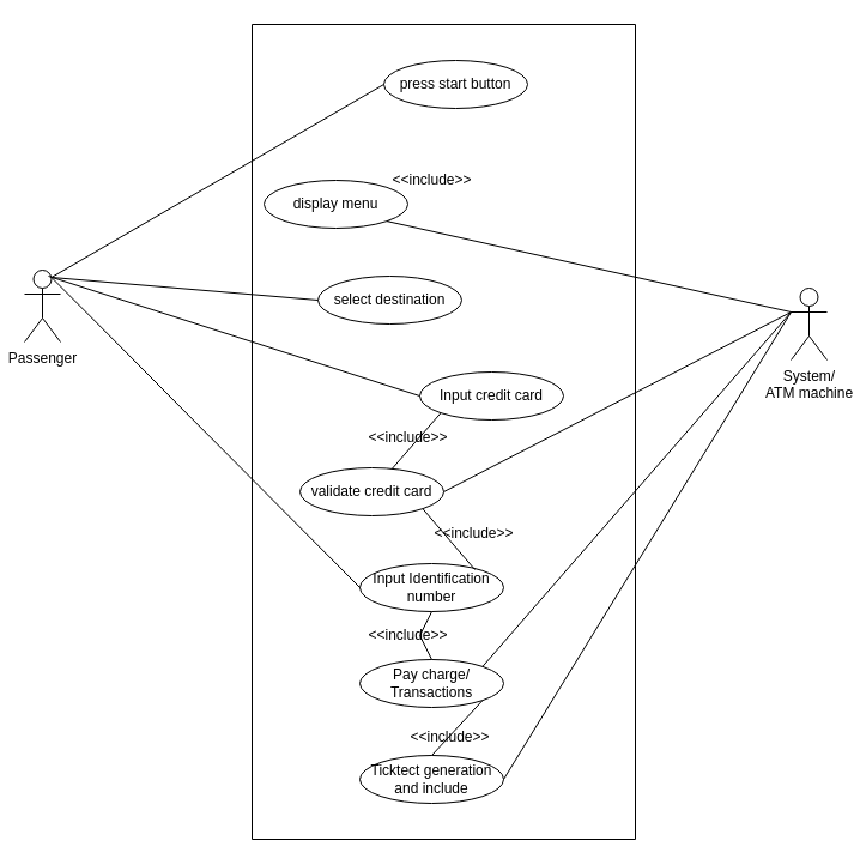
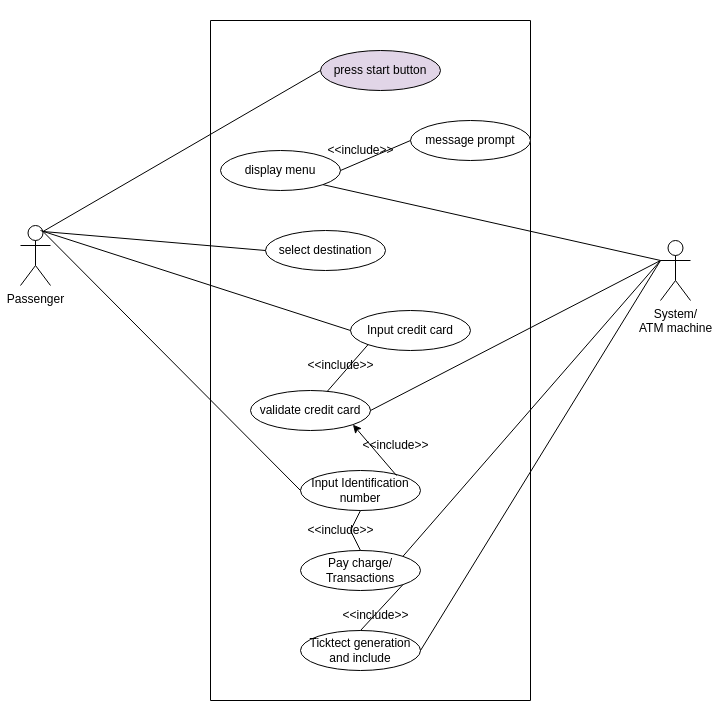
  <mxCell id="0" />
  <mxCell id="1" parent="0" />
  <mxCell id="2" value="" style="swimlane;startSize=0;" vertex="1" parent="1"><mxGeometry x="210" y="20" width="320" height="680" as="geometry" /></mxCell>
- <mxCell id="3" value="press start button" style="ellipse;whiteSpace=wrap;html=1;" vertex="1" parent="2"><mxGeometry x="110" y="30" width="120" height="40" as="geometry" /></mxCell>
+ <mxCell id="3" value="press start button" style="ellipse;whiteSpace=wrap;html=1;fillColor=#e1d5e7;" vertex="1" parent="2"><mxGeometry x="110" y="30" width="120" height="40" as="geometry" /></mxCell>
+ <mxCell id="4" value="message prompt" style="ellipse;whiteSpace=wrap;html=1;" vertex="1" parent="2"><mxGeometry x="200" y="100" width="120" height="40" as="geometry" /></mxCell>
  <mxCell id="5" value="display menu" style="ellipse;whiteSpace=wrap;html=1;" vertex="1" parent="2"><mxGeometry x="10" y="130" width="120" height="40" as="geometry" /></mxCell>
  <mxCell id="6" value="Input credit card" style="ellipse;whiteSpace=wrap;html=1;" vertex="1" parent="2"><mxGeometry x="140" y="290" width="120" height="40" as="geometry" /></mxCell>
  <mxCell id="7" value="Input Identification number" style="ellipse;whiteSpace=wrap;html=1;" vertex="1" parent="2"><mxGeometry x="90" y="450" width="120" height="40" as="geometry" /></mxCell>
+ <mxCell id="8" value="" style="endArrow=none;html=1;rounded=0;entryX=0;entryY=0.5;entryDx=0;entryDy=0;exitX=1;exitY=0.5;exitDx=0;exitDy=0;" edge="1" parent="2" source="5" target="4"><mxGeometry width="50" height="50" relative="1" as="geometry"><mxPoint x="130" y="200" as="sourcePoint" /><mxPoint x="180" y="150" as="targetPoint" /></mxGeometry></mxCell>
  <mxCell id="9" value="validate credit card" style="ellipse;whiteSpace=wrap;html=1;" vertex="1" parent="2"><mxGeometry x="40" y="370" width="120" height="40" as="geometry" /></mxCell>
  <mxCell id="10" value="" style="endArrow=none;html=1;rounded=0;entryX=0;entryY=1;entryDx=0;entryDy=0;" edge="1" parent="2" source="9" target="6"><mxGeometry width="50" height="50" relative="1" as="geometry"><mxPoint x="140" y="330" as="sourcePoint" /><mxPoint x="190" y="280" as="targetPoint" /></mxGeometry></mxCell>
  <mxCell id="11" value="&amp;lt;&amp;lt;include&amp;gt;&amp;gt;" style="text;html=1;align=center;verticalAlign=middle;resizable=0;points=[];autosize=1;strokeColor=none;fillColor=none;" vertex="1" parent="2"><mxGeometry x="85" y="330" width="90" height="30" as="geometry" /></mxCell>
  <mxCell id="12" value="select destination" style="ellipse;whiteSpace=wrap;html=1;" vertex="1" parent="2"><mxGeometry x="55" y="210" width="120" height="40" as="geometry" /></mxCell>
  <mxCell id="13" value="Pay charge/ Transactions" style="ellipse;whiteSpace=wrap;html=1;" vertex="1" parent="2"><mxGeometry x="90" y="530" width="120" height="40" as="geometry" /></mxCell>
- <mxCell id="14" value="" style="endArrow=none;html=1;rounded=0;entryX=1;entryY=1;entryDx=0;entryDy=0;exitX=0.8;exitY=0.125;exitDx=0;exitDy=0;exitPerimeter=0;" edge="1" parent="2" source="7" target="9"><mxGeometry width="50" height="50" relative="1" as="geometry"><mxPoint x="240" y="440" as="sourcePoint" /><mxPoint x="290" y="390" as="targetPoint" /></mxGeometry></mxCell>
+ <mxCell id="14" value="" style="endArrow=classic;html=1;rounded=0;entryX=1;entryY=1;entryDx=0;entryDy=0;exitX=0.8;exitY=0.125;exitDx=0;exitDy=0;exitPerimeter=0;" edge="1" parent="2" source="7" target="9"><mxGeometry width="50" height="50" relative="1" as="geometry"><mxPoint x="240" y="440" as="sourcePoint" /><mxPoint x="290" y="390" as="targetPoint" /></mxGeometry></mxCell>
  <mxCell id="15" value="&amp;lt;&amp;lt;include&amp;gt;&amp;gt;" style="text;html=1;align=center;verticalAlign=middle;resizable=0;points=[];autosize=1;strokeColor=none;fillColor=none;" vertex="1" parent="2"><mxGeometry x="140" y="410" width="90" height="30" as="geometry" /></mxCell>
  <mxCell id="16" value="Ticktect generation and include" style="ellipse;whiteSpace=wrap;html=1;" vertex="1" parent="2"><mxGeometry x="90" y="610" width="120" height="40" as="geometry" /></mxCell>
  <mxCell id="17" value="" style="endArrow=none;html=1;rounded=0;entryX=0.5;entryY=1;entryDx=0;entryDy=0;exitX=0.5;exitY=0;exitDx=0;exitDy=0;" edge="1" parent="2" source="13" target="7"><mxGeometry width="50" height="50" relative="1" as="geometry"><mxPoint x="30" y="610" as="sourcePoint" /><mxPoint x="80" y="560" as="targetPoint" /><Array as="points"><mxPoint x="140" y="510" /></Array></mxGeometry></mxCell>
  <mxCell id="18" value="&amp;lt;&amp;lt;include&amp;gt;&amp;gt;" style="text;html=1;align=center;verticalAlign=middle;resizable=0;points=[];autosize=1;strokeColor=none;fillColor=none;" vertex="1" parent="2"><mxGeometry x="120" y="580" width="90" height="30" as="geometry" /></mxCell>
  <mxCell id="19" value="" style="endArrow=none;html=1;rounded=0;entryX=1;entryY=1;entryDx=0;entryDy=0;exitX=0.5;exitY=0;exitDx=0;exitDy=0;" edge="1" parent="2" source="16" target="13"><mxGeometry width="50" height="50" relative="1" as="geometry"><mxPoint x="10" y="640" as="sourcePoint" /><mxPoint x="60" y="590" as="targetPoint" /></mxGeometry></mxCell>
  <mxCell id="20" value="Passenger" style="shape=umlActor;verticalLabelPosition=bottom;verticalAlign=top;html=1;outlineConnect=0;" vertex="1" parent="1"><mxGeometry x="20" y="225" width="30" height="60" as="geometry" /></mxCell>
  <mxCell id="21" value="System/&lt;br&gt;ATM machine" style="shape=umlActor;verticalLabelPosition=bottom;verticalAlign=top;html=1;outlineConnect=0;" vertex="1" parent="1"><mxGeometry x="660" y="240" width="30" height="60" as="geometry" /></mxCell>
  <mxCell id="22" value="" style="endArrow=none;html=1;rounded=0;entryX=0;entryY=0.5;entryDx=0;entryDy=0;exitX=0.75;exitY=0.1;exitDx=0;exitDy=0;exitPerimeter=0;" edge="1" parent="1" source="20" target="3"><mxGeometry width="50" height="50" relative="1" as="geometry"><mxPoint x="30" y="220" as="sourcePoint" /><mxPoint x="80" y="170" as="targetPoint" /></mxGeometry></mxCell>
  <mxCell id="23" value="" style="endArrow=none;html=1;rounded=0;entryX=0;entryY=0.333;entryDx=0;entryDy=0;entryPerimeter=0;exitX=1;exitY=1;exitDx=0;exitDy=0;" edge="1" parent="1" source="5" target="21"><mxGeometry width="50" height="50" relative="1" as="geometry"><mxPoint x="560" y="230" as="sourcePoint" /><mxPoint x="610" y="180" as="targetPoint" /></mxGeometry></mxCell>
  <mxCell id="24" value="&amp;lt;&amp;lt;include&amp;gt;&amp;gt;" style="text;html=1;align=center;verticalAlign=middle;resizable=0;points=[];autosize=1;strokeColor=none;fillColor=none;" vertex="1" parent="1"><mxGeometry x="315" y="135" width="90" height="30" as="geometry" /></mxCell>
  <mxCell id="25" value="" style="endArrow=none;html=1;rounded=0;exitX=0.75;exitY=0.1;exitDx=0;exitDy=0;exitPerimeter=0;entryX=0;entryY=0.5;entryDx=0;entryDy=0;" edge="1" parent="1" source="20" target="12"><mxGeometry width="50" height="50" relative="1" as="geometry"><mxPoint x="100" y="440" as="sourcePoint" /><mxPoint x="150" y="390" as="targetPoint" /></mxGeometry></mxCell>
  <mxCell id="26" value="" style="endArrow=none;html=1;rounded=0;entryX=0;entryY=0.5;entryDx=0;entryDy=0;" edge="1" parent="1" target="6"><mxGeometry width="50" height="50" relative="1" as="geometry"><mxPoint x="40" y="230" as="sourcePoint" /><mxPoint x="130" y="390" as="targetPoint" /></mxGeometry></mxCell>
  <mxCell id="27" value="" style="endArrow=none;html=1;rounded=0;exitX=1;exitY=0.5;exitDx=0;exitDy=0;" edge="1" parent="1" source="9"><mxGeometry width="50" height="50" relative="1" as="geometry"><mxPoint x="540" y="450" as="sourcePoint" /><mxPoint x="660" y="260" as="targetPoint" /></mxGeometry></mxCell>
  <mxCell id="28" value="" style="endArrow=none;html=1;rounded=0;entryX=0.75;entryY=0.1;entryDx=0;entryDy=0;entryPerimeter=0;exitX=0;exitY=0.5;exitDx=0;exitDy=0;" edge="1" parent="1" source="7" target="20"><mxGeometry width="50" height="50" relative="1" as="geometry"><mxPoint x="-10" y="530" as="sourcePoint" /><mxPoint x="40" y="480" as="targetPoint" /></mxGeometry></mxCell>
  <mxCell id="29" value="" style="endArrow=none;html=1;rounded=0;exitX=1;exitY=0;exitDx=0;exitDy=0;" edge="1" parent="1" source="13"><mxGeometry width="50" height="50" relative="1" as="geometry"><mxPoint x="560" y="600" as="sourcePoint" /><mxPoint x="660" y="260" as="targetPoint" /></mxGeometry></mxCell>
  <mxCell id="30" value="" style="endArrow=none;html=1;rounded=0;exitX=1;exitY=0.5;exitDx=0;exitDy=0;" edge="1" parent="1" source="16"><mxGeometry width="50" height="50" relative="1" as="geometry"><mxPoint x="590" y="490" as="sourcePoint" /><mxPoint x="660" y="260" as="targetPoint" /></mxGeometry></mxCell>
  <mxCell id="31" value="&amp;lt;&amp;lt;include&amp;gt;&amp;gt;" style="text;html=1;align=center;verticalAlign=middle;resizable=0;points=[];autosize=1;strokeColor=none;fillColor=none;" vertex="1" parent="1"><mxGeometry x="295" y="515" width="90" height="30" as="geometry" /></mxCell>
